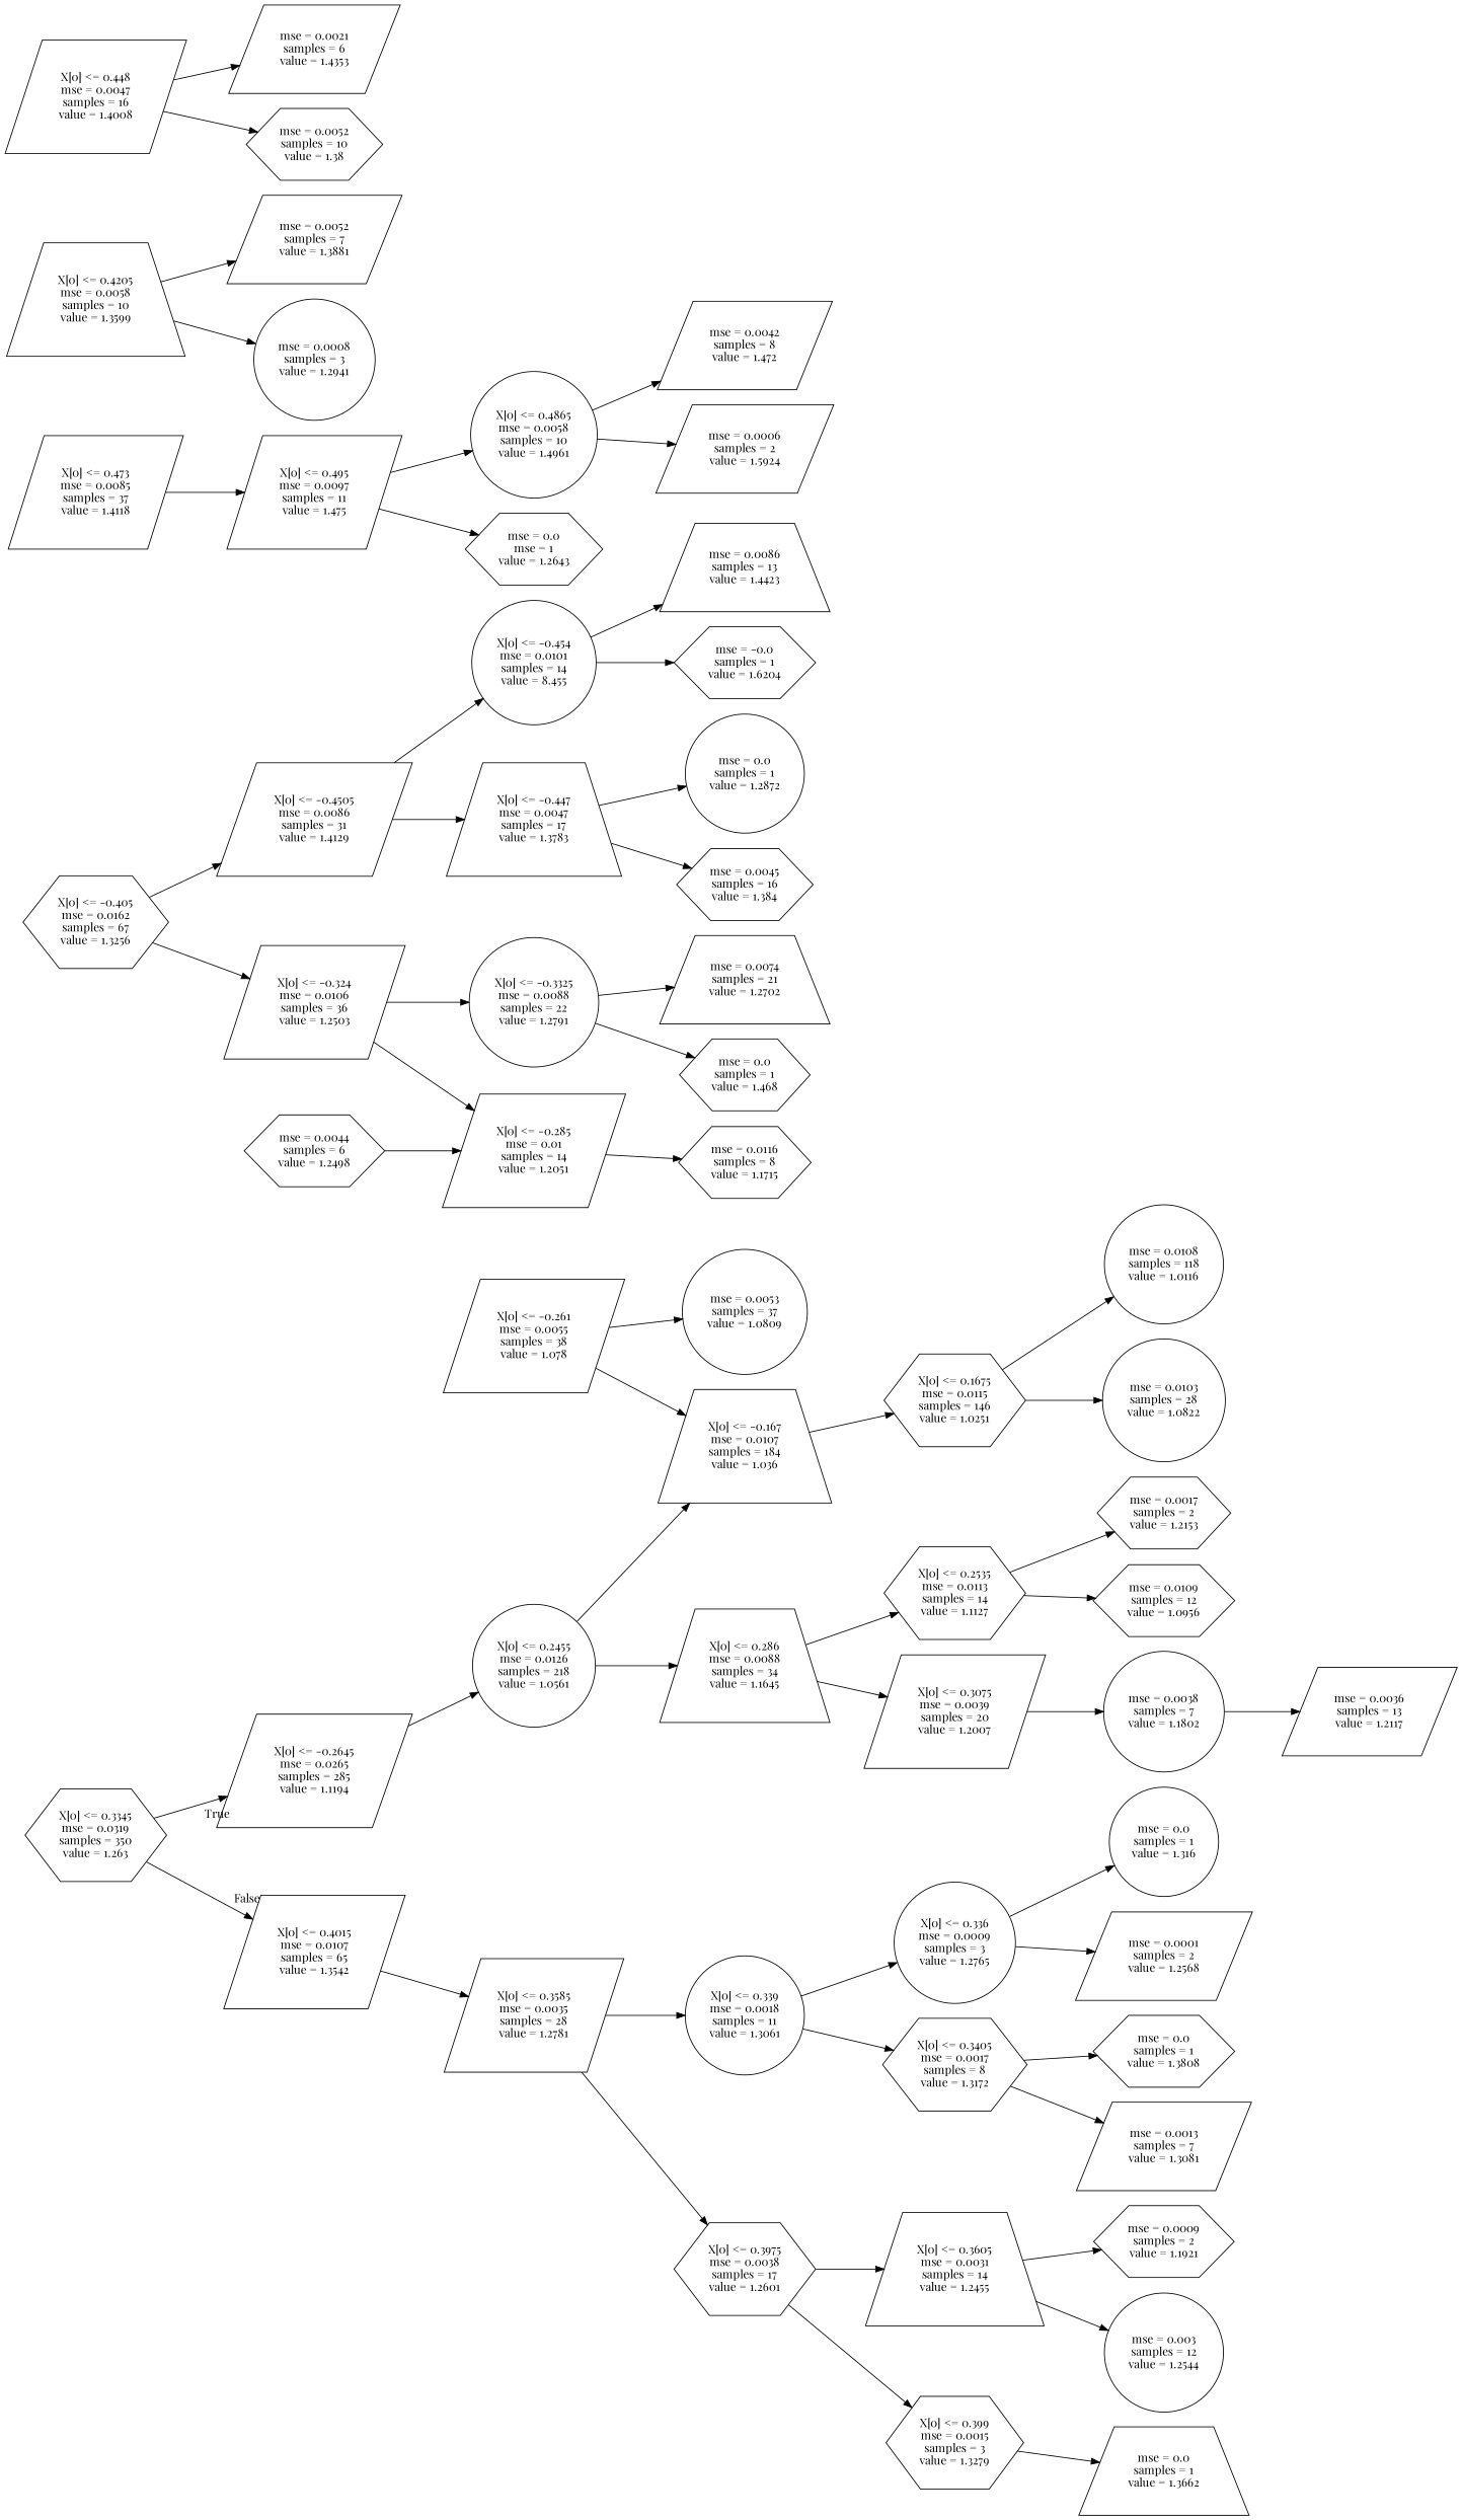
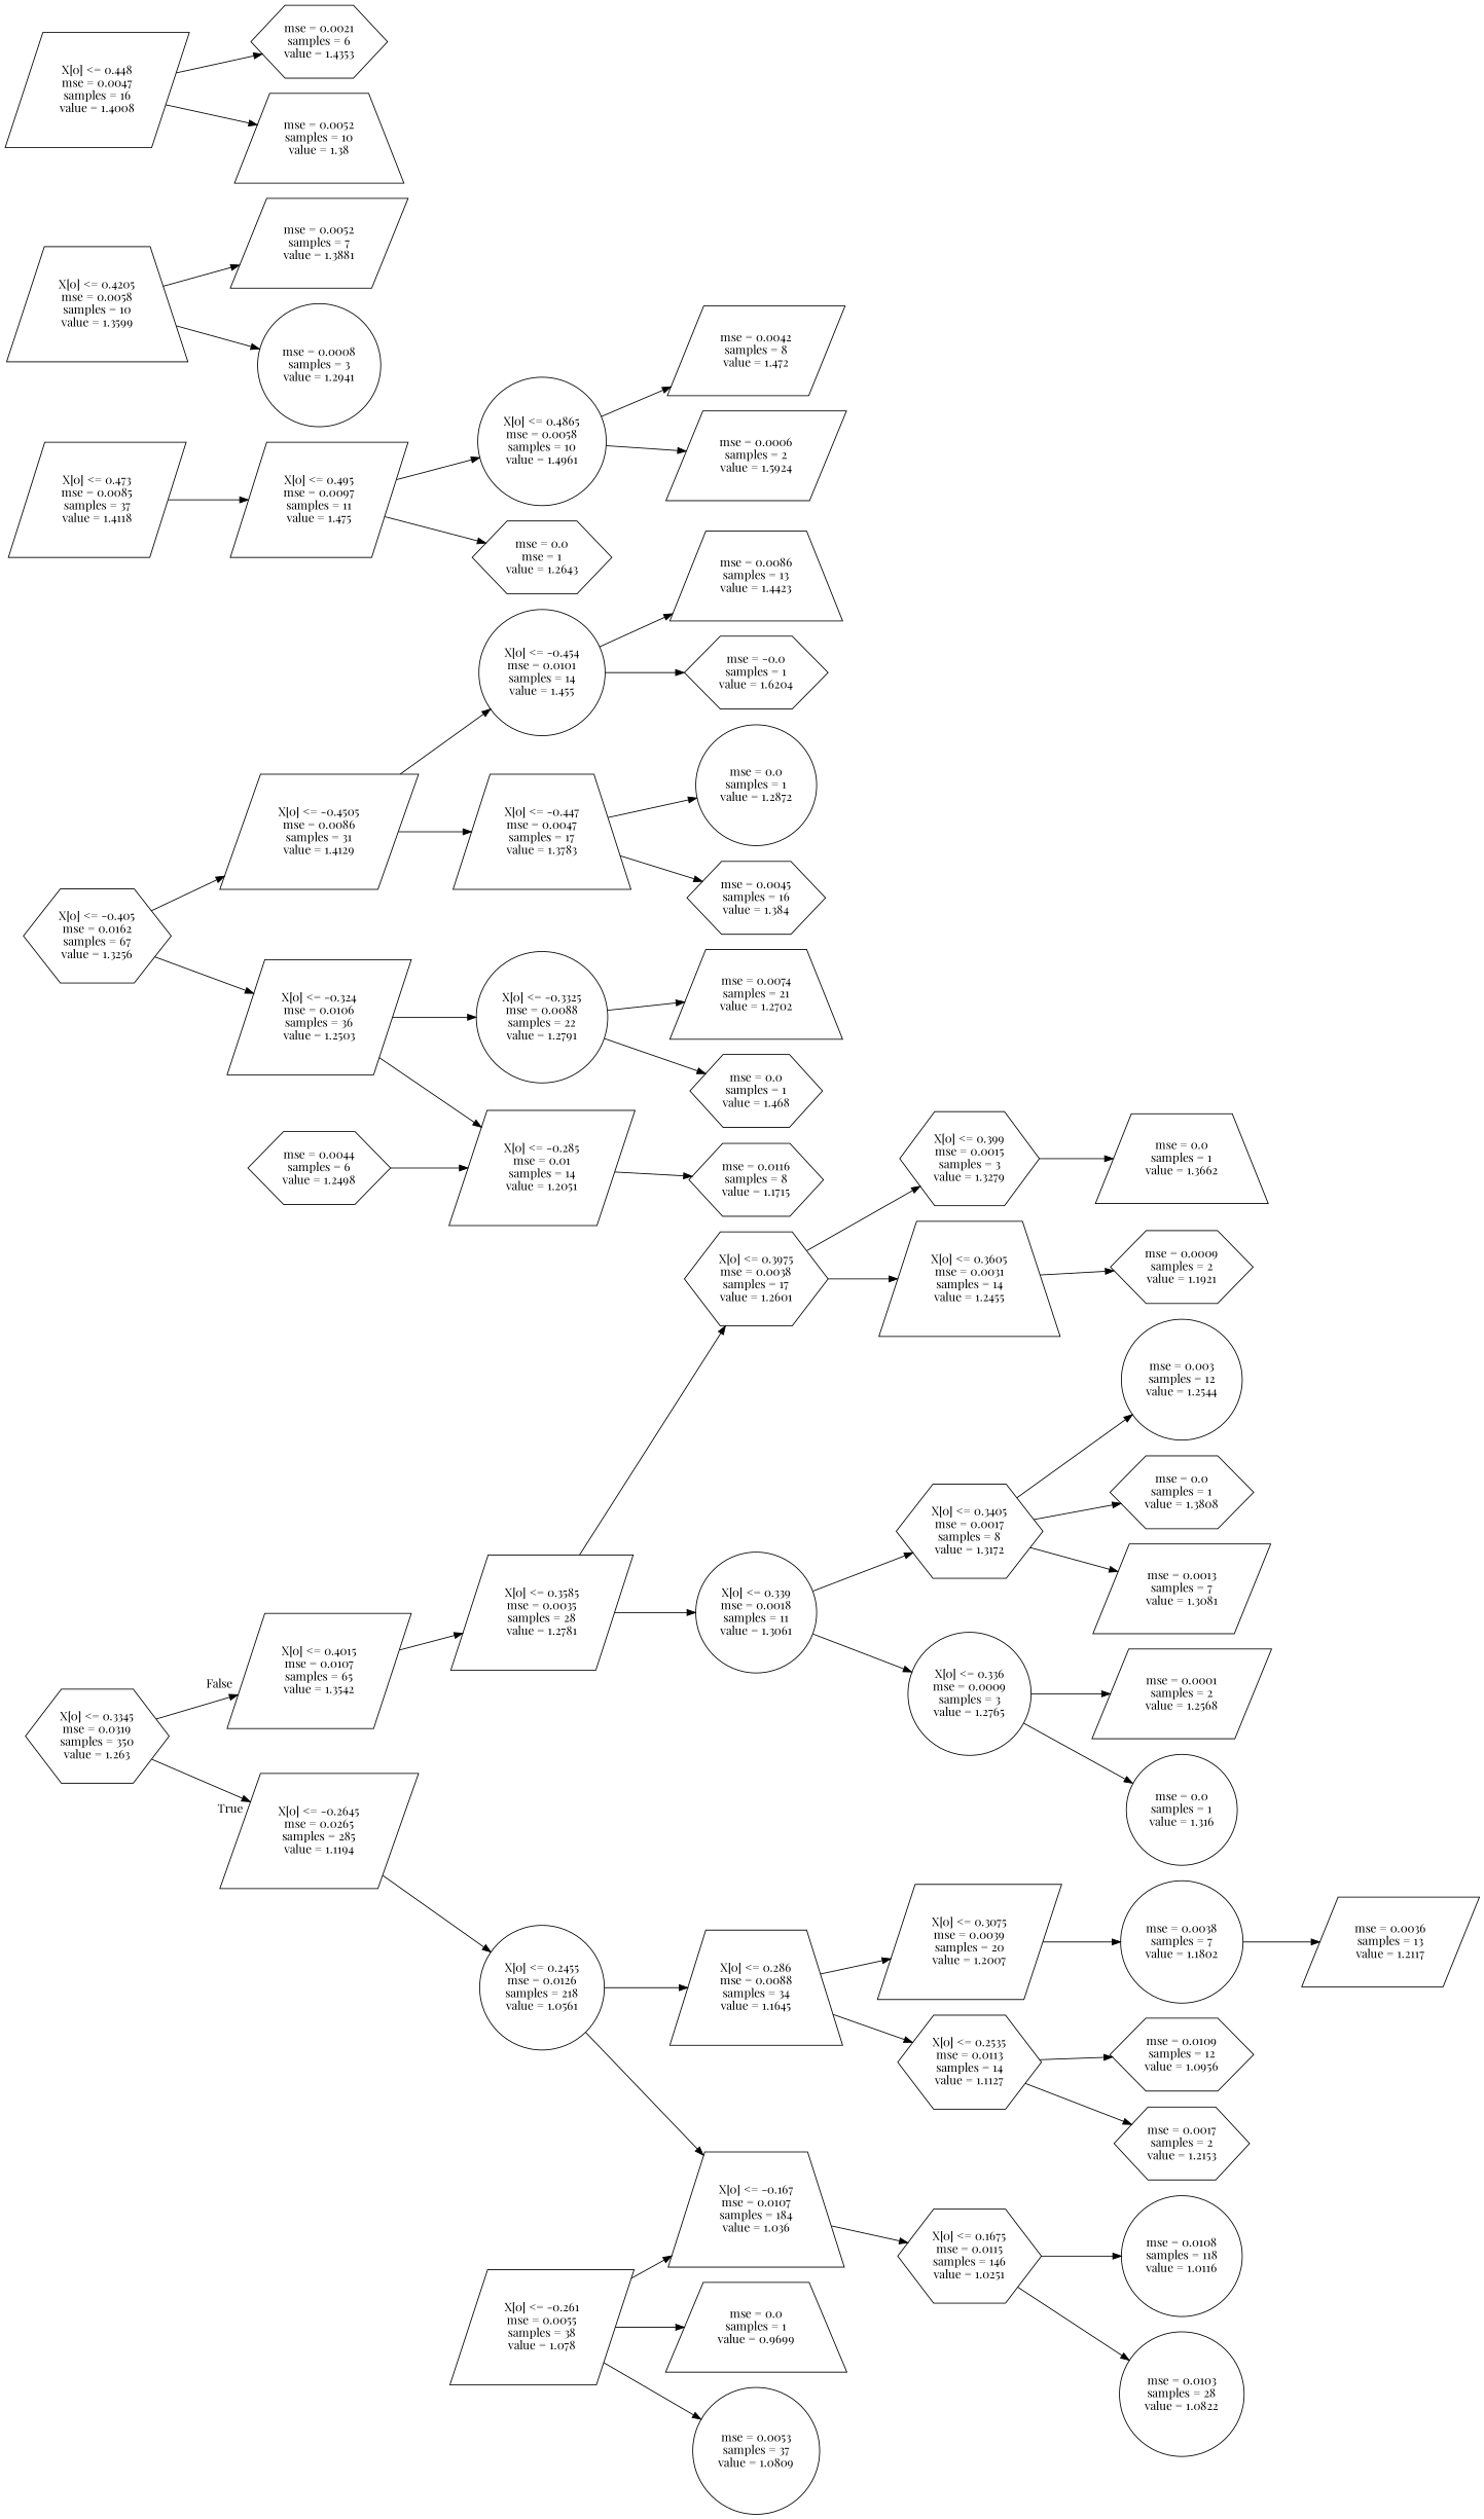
  digraph {
    fontname="Playfair Display"
    rankdir=LR
    node [fontname="Playfair Display" shape=parallelogram]
    edge [fontname="Playfair Display"]
    n1 [label="X[0] <= 0.3345\nmse = 0.0319\nsamples = 350\nvalue = 1.263" shape=hexagon]
    n2 [label="X[0] <= -0.2645\nmse = 0.0265\nsamples = 285\nvalue = 1.1194"]
    n3 [label="X[0] <= 0.4015\nmse = 0.0107\nsamples = 65\nvalue = 1.3542"]
    n4 [label="X[0] <= 0.2455\nmse = 0.0126\nsamples = 218\nvalue = 1.0561" shape=circle]
    n5 [label="X[0] <= 0.3585\nmse = 0.0035\nsamples = 28\nvalue = 1.2781"]
    n6 [label="X[0] <= -0.405\nmse = 0.0162\nsamples = 67\nvalue = 1.3256" shape=hexagon]
    n7 [label="X[0] <= -0.4505\nmse = 0.0086\nsamples = 31\nvalue = 1.4129"]
    n8 [label="X[0] <= -0.324\nmse = 0.0106\nsamples = 36\nvalue = 1.2503"]
    n9 [label="X[0] <= -0.167\nmse = 0.0107\nsamples = 184\nvalue = 1.036" shape=trapezium]
    n10 [label="X[0] <= 0.286\nmse = 0.0088\nsamples = 34\nvalue = 1.1645" shape=trapezium]
-   n11 [label="X[0] <= -0.454\nmse = 0.0101\nsamples = 14\nvalue = 8.455" shape=circle]
+   n11 [label="X[0] <= -0.454\nmse = 0.0101\nsamples = 14\nvalue = 1.455" shape=circle]
    n12 [label="X[0] <= -0.447\nmse = 0.0047\nsamples = 17\nvalue = 1.3783" shape=trapezium]
    n13 [label="X[0] <= -0.3325\nmse = 0.0088\nsamples = 22\nvalue = 1.2791" shape=circle]
    n14 [label="X[0] <= -0.285\nmse = 0.01\nsamples = 14\nvalue = 1.2051"]
    n15 [label="mse = 0.0086\nsamples = 13\nvalue = 1.4423" shape=trapezium]
    n16 [label="mse = -0.0\nsamples = 1\nvalue = 1.6204" shape=hexagon]
    n17 [label="mse = 0.0\nsamples = 1\nvalue = 1.2872" shape=circle]
    n18 [label="mse = 0.0045\nsamples = 16\nvalue = 1.384" shape=hexagon]
    n19 [label="mse = 0.0074\nsamples = 21\nvalue = 1.2702" shape=trapezium]
    n20 [label="mse = 0.0\nsamples = 1\nvalue = 1.468" shape=hexagon]
    n21 [label="mse = 0.0116\nsamples = 8\nvalue = 1.1715" shape=hexagon]
    n22 [label="mse = 0.0044\nsamples = 6\nvalue = 1.2498" shape=hexagon]
    n23 [label="X[0] <= 0.1675\nmse = 0.0115\nsamples = 146\nvalue = 1.0251" shape=hexagon]
    n24 [label="X[0] <= 0.2535\nmse = 0.0113\nsamples = 14\nvalue = 1.1127" shape=hexagon]
    n25 [label="X[0] <= 0.3075\nmse = 0.0039\nsamples = 20\nvalue = 1.2007"]
    n26 [label="X[0] <= -0.261\nmse = 0.0055\nsamples = 38\nvalue = 1.078"]
+   n27 [label="mse = 0.0\nsamples = 1\nvalue = 0.9699" shape=trapezium]
    n28 [label="mse = 0.0053\nsamples = 37\nvalue = 1.0809" shape=circle]
    n29 [label="mse = 0.0108\nsamples = 118\nvalue = 1.0116" shape=circle]
    n30 [label="mse = 0.0103\nsamples = 28\nvalue = 1.0822" shape=circle]
    n31 [label="mse = 0.0017\nsamples = 2\nvalue = 1.2153" shape=hexagon]
    n32 [label="mse = 0.0109\nsamples = 12\nvalue = 1.0956" shape=hexagon]
    n33 [label="mse = 0.0038\nsamples = 7\nvalue = 1.1802" shape=circle]
    n34 [label="mse = 0.0036\nsamples = 13\nvalue = 1.2117"]
    n35 [label="X[0] <= 0.339\nmse = 0.0018\nsamples = 11\nvalue = 1.3061" shape=circle]
    n36 [label="X[0] <= 0.3975\nmse = 0.0038\nsamples = 17\nvalue = 1.2601" shape=hexagon]
    n37 [label="X[0] <= 0.473\nmse = 0.0085\nsamples = 37\nvalue = 1.4118"]
    n38 [label="X[0] <= 0.495\nmse = 0.0097\nsamples = 11\nvalue = 1.475"]
    n39 [label="X[0] <= 0.336\nmse = 0.0009\nsamples = 3\nvalue = 1.2765" shape=circle]
    n40 [label="X[0] <= 0.3405\nmse = 0.0017\nsamples = 8\nvalue = 1.3172" shape=hexagon]
    n41 [label="X[0] <= 0.3605\nmse = 0.0031\nsamples = 14\nvalue = 1.2455" shape=trapezium]
    n42 [label="X[0] <= 0.399\nmse = 0.0015\nsamples = 3\nvalue = 1.3279" shape=hexagon]
    n43 [label="mse = 0.0\nsamples = 1\nvalue = 1.316" shape=circle]
    n44 [label="mse = 0.0001\nsamples = 2\nvalue = 1.2568"]
    n45 [label="mse = 0.0\nsamples = 1\nvalue = 1.3808" shape=hexagon]
    n46 [label="mse = 0.0013\nsamples = 7\nvalue = 1.3081"]
    n47 [label="mse = 0.0009\nsamples = 2\nvalue = 1.1921" shape=hexagon]
    n48 [label="mse = 0.003\nsamples = 12\nvalue = 1.2544" shape=circle]
    n49 [label="mse = 0.0\nsamples = 1\nvalue = 1.3662" shape=trapezium]
    n50 [label="X[0] <= 0.4865\nmse = 0.0058\nsamples = 10\nvalue = 1.4961" shape=circle]
    n51 [label="mse = 0.0\nmse = 1\nvalue = 1.2643" shape=hexagon]
    n52 [label="X[0] <= 0.4205\nmse = 0.0058\nsamples = 10\nvalue = 1.3599" shape=trapezium]
    n53 [label="mse = 0.0052\nsamples = 7\nvalue = 1.3881"]
    n54 [label="mse = 0.0008\nsamples = 3\nvalue = 1.2941" shape=circle]
    n55 [label="X[0] <= 0.448\nmse = 0.0047\nsamples = 16\nvalue = 1.4008"]
-   n56 [label="mse = 0.0021\nsamples = 6\nvalue = 1.4353"]
-   n57 [label="mse = 0.0052\nsamples = 10\nvalue = 1.38" shape=hexagon]
+   n56 [label="mse = 0.0021\nsamples = 6\nvalue = 1.4353" shape=hexagon]
+   n57 [label="mse = 0.0052\nsamples = 10\nvalue = 1.38" shape=trapezium]
    n58 [label="mse = 0.0042\nsamples = 8\nvalue = 1.472"]
    n59 [label="mse = 0.0006\nsamples = 2\nvalue = 1.5924"]
    n1 -> n2 [headlabel=True labelangle=45 labeldistance=2.5]
    n1 -> n3 [headlabel=False labelangle=-45 labeldistance=2.5]
    n2 -> n4
    n3 -> n5
    n4 -> n9
    n4 -> n10
    n5 -> n35
    n5 -> n36
    n6 -> n7
    n6 -> n8
    n7 -> n11
    n7 -> n12
    n8 -> n13
    n8 -> n14
    n9 -> n23
    n10 -> n24
    n10 -> n25
    n11 -> n15
    n11 -> n16
    n12 -> n17
    n12 -> n18
    n13 -> n19
    n13 -> n20
    n14 -> n21
    n22 -> n14
    n23 -> n29
    n23 -> n30
    n24 -> n31
    n24 -> n32
    n25 -> n33
    n26 -> n9
+   n26 -> n27
    n26 -> n28
    n33 -> n34
    n35 -> n39
    n35 -> n40
    n36 -> n41
    n36 -> n42
    n37 -> n38
    n38 -> n50
    n38 -> n51
    n39 -> n43
    n39 -> n44
    n40 -> n45
    n40 -> n46
    n41 -> n47
-   n41 -> n48
+   n40 -> n48
    n42 -> n49
    n50 -> n58
    n50 -> n59
    n52 -> n53
    n52 -> n54
    n55 -> n56
    n55 -> n57
  }
